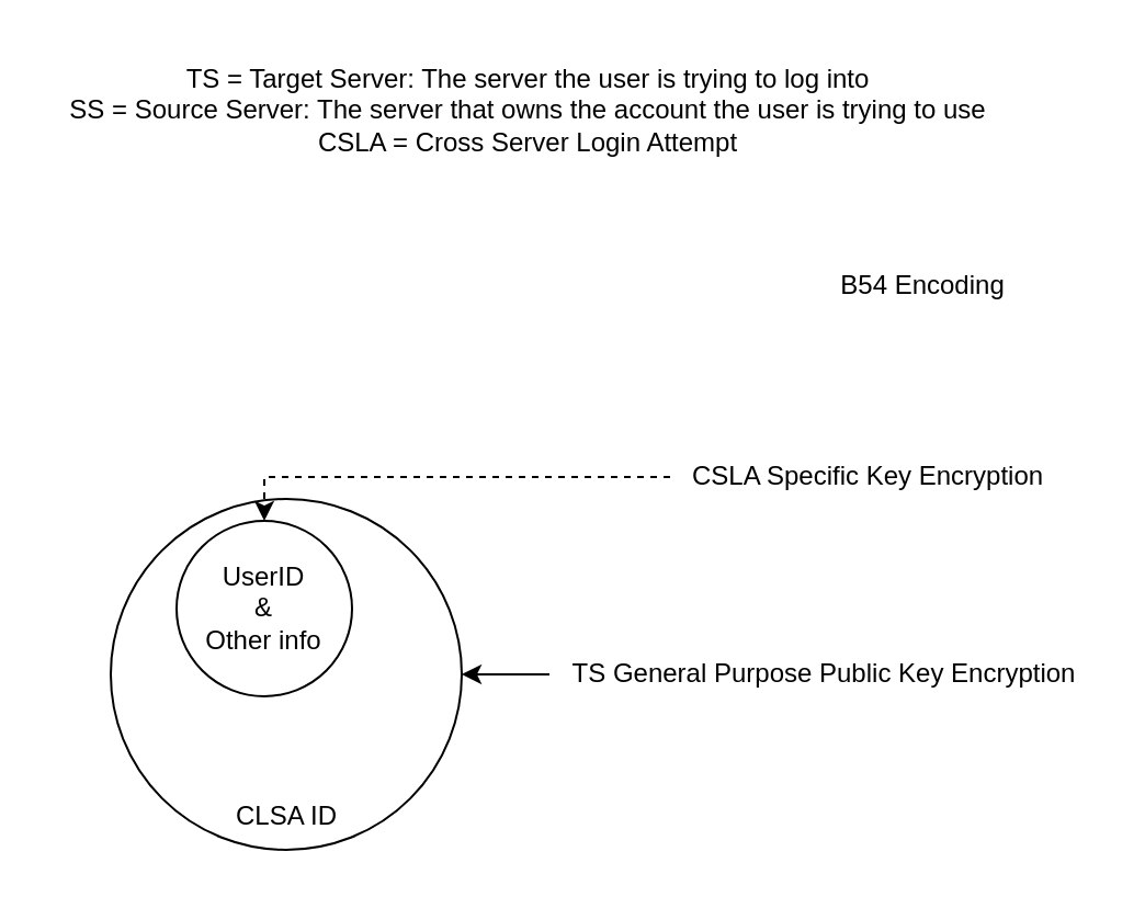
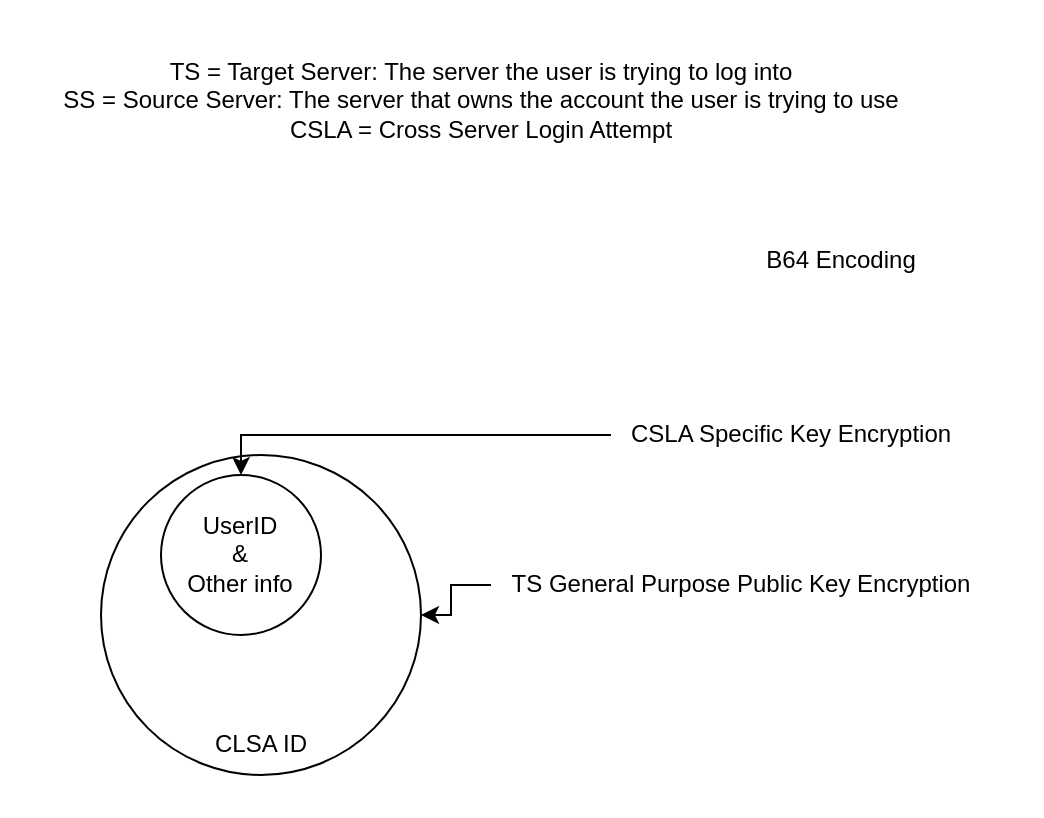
  <mxCell id="0" />
  <mxCell id="1" parent="0" />
  <mxCell id="2" value="" style="group" vertex="1" connectable="0" parent="1"><mxGeometry x="50" y="227" width="160" height="160" as="geometry" /></mxCell>
  <mxCell id="3" value="" style="ellipse;whiteSpace=wrap;html=1;aspect=fixed;" vertex="1" parent="2"><mxGeometry width="160" height="160" as="geometry" /></mxCell>
  <mxCell id="4" value="CLSA ID" style="text;html=1;align=center;verticalAlign=middle;resizable=0;points=[];autosize=1;strokeColor=none;fillColor=none;" vertex="1" parent="2"><mxGeometry x="45" y="130" width="70" height="30" as="geometry" /></mxCell>
  <mxCell id="5" value="UserID&lt;div&gt;&amp;amp;&lt;/div&gt;&lt;div&gt;Other info&lt;/div&gt;" style="ellipse;whiteSpace=wrap;html=1;aspect=fixed;" vertex="1" parent="1"><mxGeometry x="80" y="237" width="80" height="80" as="geometry" /></mxCell>
- <mxCell id="6" value="B54 Encoding" style="text;html=1;align=center;verticalAlign=middle;resizable=0;points=[];autosize=1;strokeColor=none;fillColor=none;" vertex="1" parent="1"><mxGeometry x="370" y="115" width="100" height="30" as="geometry" /></mxCell>
+ <mxCell id="6" value="B64 Encoding" style="text;html=1;align=center;verticalAlign=middle;resizable=0;points=[];autosize=1;strokeColor=none;fillColor=none;" vertex="1" parent="1"><mxGeometry x="370" y="115" width="100" height="30" as="geometry" /></mxCell>
  <mxCell id="7" style="edgeStyle=orthogonalEdgeStyle;rounded=0;orthogonalLoop=1;jettySize=auto;html=1;entryX=1;entryY=0.5;entryDx=0;entryDy=0;" edge="1" parent="1" source="8" target="3"><mxGeometry relative="1" as="geometry" /></mxCell>
- <mxCell id="8" value="TS General Purpose Public Key Encryption" style="text;html=1;align=center;verticalAlign=middle;resizable=0;points=[];autosize=1;strokeColor=none;fillColor=none;" vertex="1" parent="1"><mxGeometry x="250" y="292" width="250" height="30" as="geometry" /></mxCell>
- <mxCell id="9" style="edgeStyle=orthogonalEdgeStyle;rounded=0;orthogonalLoop=1;jettySize=auto;html=1;entryX=0.5;entryY=0;entryDx=0;entryDy=0;dashed=1;" edge="1" parent="1" source="10" target="5"><mxGeometry relative="1" as="geometry" /></mxCell>
+ <mxCell id="8" value="TS General Purpose Public Key Encryption" style="text;html=1;align=center;verticalAlign=middle;resizable=0;points=[];autosize=1;strokeColor=none;fillColor=none;" vertex="1" parent="1"><mxGeometry x="245" y="277" width="250" height="30" as="geometry" /></mxCell>
+ <mxCell id="9" style="edgeStyle=orthogonalEdgeStyle;rounded=0;orthogonalLoop=1;jettySize=auto;html=1;entryX=0.5;entryY=0;entryDx=0;entryDy=0;" edge="1" parent="1" source="10" target="5"><mxGeometry relative="1" as="geometry" /></mxCell>
  <mxCell id="10" value="CSLA Specific Key Encryption" style="text;html=1;align=center;verticalAlign=middle;resizable=0;points=[];autosize=1;strokeColor=none;fillColor=none;" vertex="1" parent="1"><mxGeometry x="305" y="202" width="180" height="30" as="geometry" /></mxCell>
  <mxCell id="11" value="TS = Target Server: The server the user is trying to log into&lt;br&gt;SS = Source Server: The server that owns the account the user is trying to use&lt;br&gt;CSLA = Cross Server Login Attempt" style="text;html=1;align=center;verticalAlign=middle;resizable=0;points=[];autosize=1;strokeColor=none;fillColor=none;" vertex="1" parent="1"><mxGeometry x="20" y="20" width="440" height="60" as="geometry" /></mxCell>
